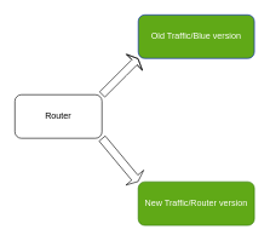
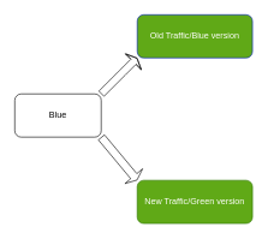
  <mxCell id="0" />
  <mxCell id="1" parent="0" />
- <mxCell id="2" value="Router" style="rounded=1;whiteSpace=wrap;html=1;" vertex="1" parent="1"><mxGeometry x="20" y="130" width="120" height="60" as="geometry" /></mxCell>
+ <mxCell id="2" value="Blue" style="rounded=1;whiteSpace=wrap;html=1;" vertex="1" parent="1"><mxGeometry x="20" y="130" width="120" height="60" as="geometry" /></mxCell>
  <mxCell id="3" value="Old Traffic/Blue version" style="rounded=1;whiteSpace=wrap;html=1;fillColor=#60a917;fontColor=#ffffff;strokeColor=#001DBC;" vertex="1" parent="1"><mxGeometry x="190" y="20" width="160" height="60" as="geometry" /></mxCell>
- <mxCell id="4" value="New Traffic/Router version" style="rounded=1;whiteSpace=wrap;html=1;fillColor=#60a917;fontColor=#ffffff;strokeColor=#2D7600;" vertex="1" parent="1"><mxGeometry x="190" y="250" width="160" height="60" as="geometry" /></mxCell>
+ <mxCell id="4" value="New Traffic/Green version" style="rounded=1;whiteSpace=wrap;html=1;fillColor=#60a917;fontColor=#ffffff;strokeColor=#2D7600;" vertex="1" parent="1"><mxGeometry x="190" y="250" width="160" height="60" as="geometry" /></mxCell>
  <mxCell id="5" value="" style="shape=flexArrow;endArrow=classic;html=1;endSize=2;startSize=2;" edge="1" parent="1"><mxGeometry width="50" height="50" relative="1" as="geometry"><mxPoint x="140" y="130" as="sourcePoint" /><mxPoint x="190" y="80" as="targetPoint" /><Array as="points"><mxPoint x="170" y="100" /></Array></mxGeometry></mxCell>
  <mxCell id="6" value="" style="shape=flexArrow;endArrow=classic;html=1;endSize=2;startSize=2;width=11;" edge="1" parent="1"><mxGeometry width="50" height="50" relative="1" as="geometry"><mxPoint x="140" y="190" as="sourcePoint" /><mxPoint x="190" y="250" as="targetPoint" /><Array as="points" /></mxGeometry></mxCell>
